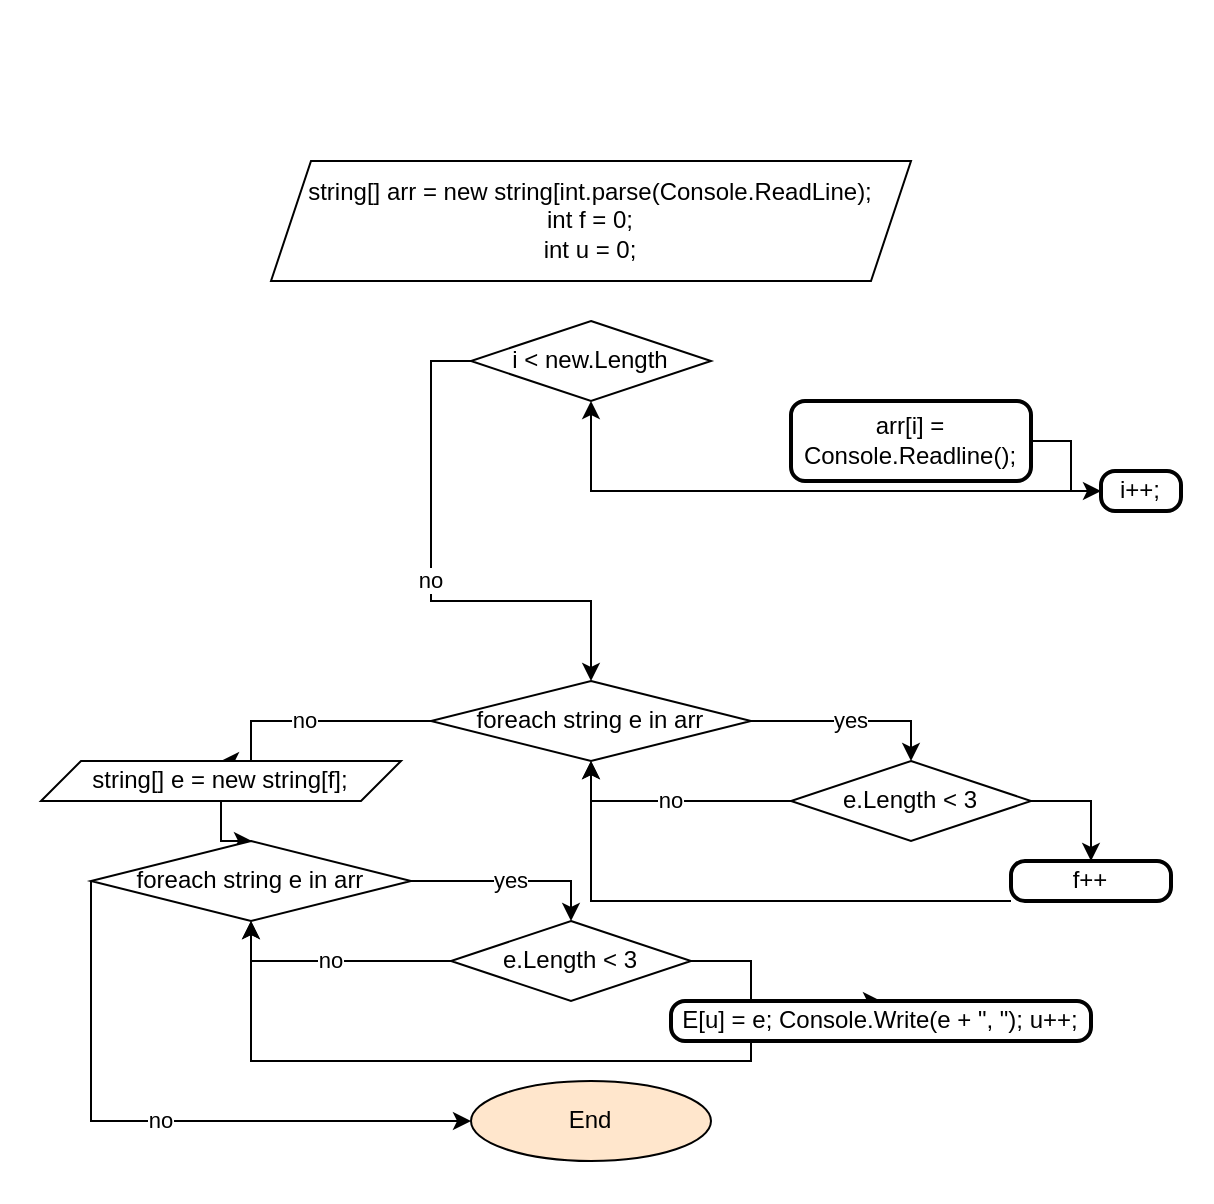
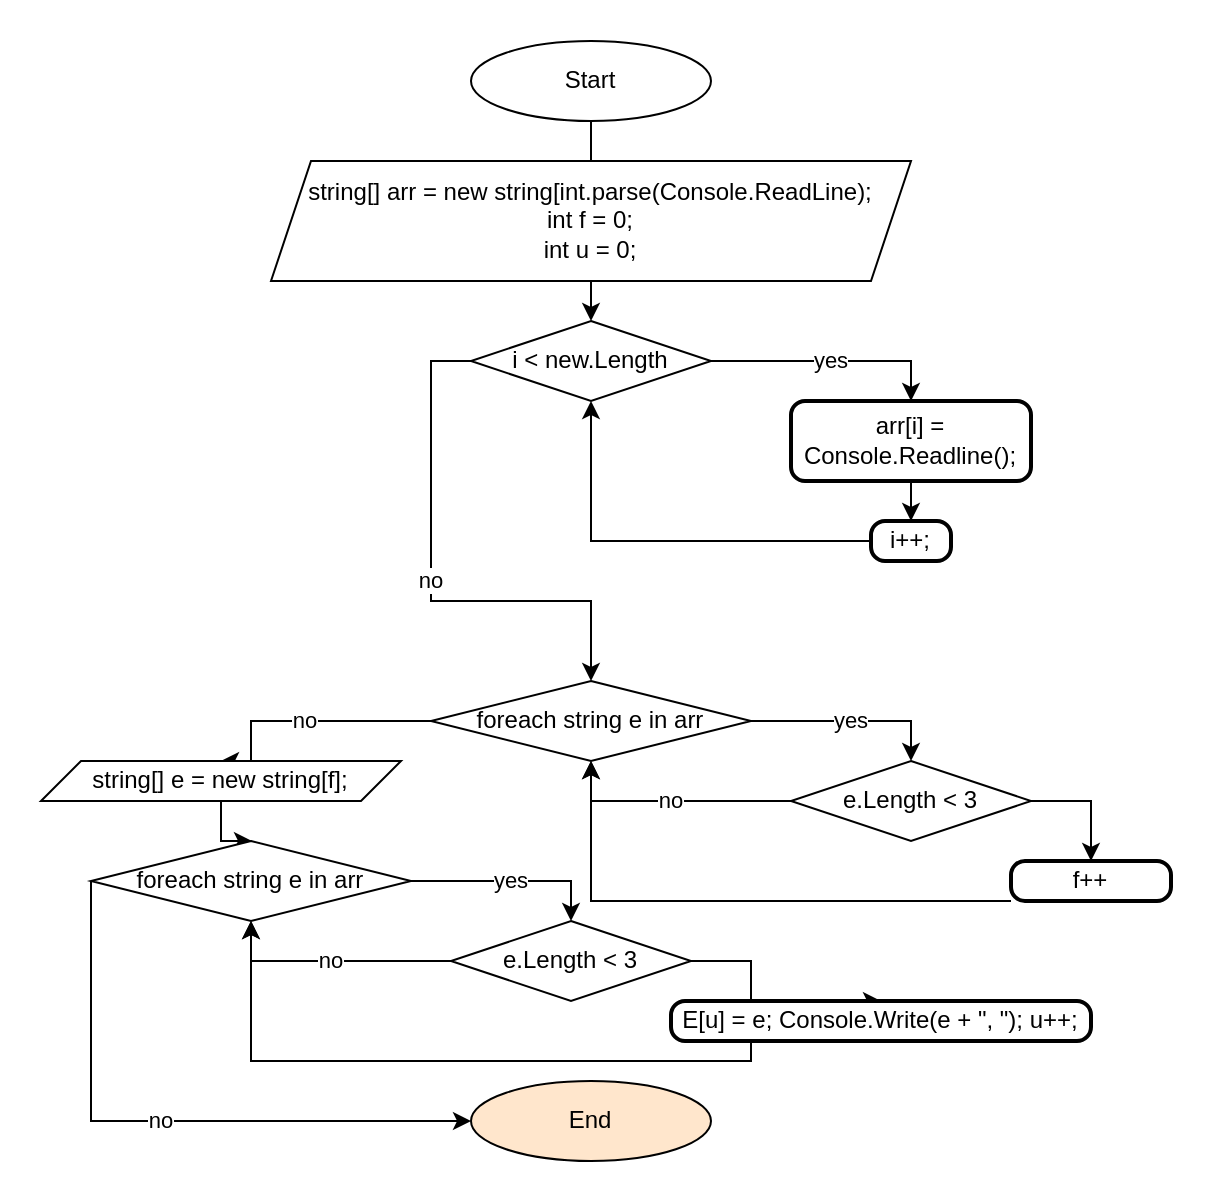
  <mxCell id="0" />
  <mxCell id="1" parent="0" />
+ <mxCell id="2" value="" style="edgeStyle=orthogonalEdgeStyle;rounded=0;orthogonalLoop=1;jettySize=auto;html=1;" edge="1" parent="1" source="3" target="7"><mxGeometry relative="1" as="geometry" /></mxCell>
+ <mxCell id="3" value="Start" style="ellipse;whiteSpace=wrap;html=1;" vertex="1" parent="1"><mxGeometry x="235" width="120" height="40" as="geometry" y="20" /></mxCell>
  <mxCell id="4" value="string[] arr = new string[int.parse(Console.ReadLine);&lt;br&gt;int f = 0;&lt;br&gt;int u = 0;" style="shape=parallelogram;perimeter=parallelogramPerimeter;whiteSpace=wrap;html=1;fixedSize=1;" vertex="1" parent="1"><mxGeometry x="135" y="80" width="320" height="60" as="geometry" /></mxCell>
+ <mxCell id="5" value="yes" style="edgeStyle=orthogonalEdgeStyle;rounded=0;orthogonalLoop=1;jettySize=auto;html=1;entryX=0.5;entryY=0;entryDx=0;entryDy=0;" edge="1" parent="1" source="7" target="9"><mxGeometry relative="1" as="geometry" /></mxCell>
  <mxCell id="6" value="no" style="edgeStyle=orthogonalEdgeStyle;rounded=0;orthogonalLoop=1;jettySize=auto;html=1;entryX=0.5;entryY=0;entryDx=0;entryDy=0;" edge="1" parent="1" source="7" target="14"><mxGeometry relative="1" as="geometry"><mxPoint x="295" y="300" as="targetPoint" /><Array as="points"><mxPoint x="215" y="180" /><mxPoint x="215" y="300" /><mxPoint x="295" y="300" /></Array></mxGeometry></mxCell>
  <mxCell id="7" value="i &amp;lt; new.Length" style="rhombus;whiteSpace=wrap;html=1;" vertex="1" parent="1"><mxGeometry x="235" y="160" width="120" height="40" as="geometry" /></mxCell>
  <mxCell id="8" value="" style="edgeStyle=orthogonalEdgeStyle;rounded=0;orthogonalLoop=1;jettySize=auto;html=1;" edge="1" parent="1" source="9" target="11"><mxGeometry relative="1" as="geometry" /></mxCell>
  <mxCell id="9" value="arr[i] = Console.Readline();" style="rounded=1;whiteSpace=wrap;html=1;absoluteArcSize=1;arcSize=14;strokeWidth=2;" vertex="1" parent="1"><mxGeometry x="395" y="200" width="120" height="40" as="geometry" /></mxCell>
  <mxCell id="10" style="edgeStyle=orthogonalEdgeStyle;rounded=0;orthogonalLoop=1;jettySize=auto;html=1;entryX=0.5;entryY=1;entryDx=0;entryDy=0;" edge="1" parent="1" source="11" target="7"><mxGeometry relative="1" as="geometry" /></mxCell>
- <mxCell id="11" value="i++;" style="rounded=1;whiteSpace=wrap;html=1;absoluteArcSize=1;arcSize=14;strokeWidth=2;" vertex="1" parent="1"><mxGeometry x="550" y="235" width="40" height="20" as="geometry" /></mxCell>
+ <mxCell id="11" value="i++;" style="rounded=1;whiteSpace=wrap;html=1;absoluteArcSize=1;arcSize=14;strokeWidth=2;" vertex="1" parent="1"><mxGeometry x="435" y="260" width="40" height="20" as="geometry" /></mxCell>
  <mxCell id="12" value="yes" style="edgeStyle=orthogonalEdgeStyle;rounded=0;orthogonalLoop=1;jettySize=auto;html=1;entryX=0.5;entryY=0;entryDx=0;entryDy=0;" edge="1" parent="1" source="14" target="17"><mxGeometry relative="1" as="geometry" /></mxCell>
  <mxCell id="13" value="no" style="edgeStyle=orthogonalEdgeStyle;rounded=0;orthogonalLoop=1;jettySize=auto;html=1;entryX=0.5;entryY=0;entryDx=0;entryDy=0;" edge="1" parent="1" source="14" target="21"><mxGeometry relative="1" as="geometry"><Array as="points"><mxPoint x="125" y="360" /></Array></mxGeometry></mxCell>
  <mxCell id="14" value="foreach string e in arr" style="rhombus;whiteSpace=wrap;html=1;" vertex="1" parent="1"><mxGeometry x="215" y="340" width="160" height="40" as="geometry" /></mxCell>
  <mxCell id="15" value="no" style="edgeStyle=orthogonalEdgeStyle;rounded=0;orthogonalLoop=1;jettySize=auto;html=1;entryX=0.5;entryY=1;entryDx=0;entryDy=0;" edge="1" parent="1" source="17" target="14"><mxGeometry relative="1" as="geometry" /></mxCell>
  <mxCell id="16" style="edgeStyle=orthogonalEdgeStyle;rounded=0;orthogonalLoop=1;jettySize=auto;html=1;entryX=0.5;entryY=0;entryDx=0;entryDy=0;" edge="1" parent="1" source="17" target="19"><mxGeometry relative="1" as="geometry"><mxPoint x="555" y="420" as="targetPoint" /><Array as="points"><mxPoint x="545" y="400" /></Array></mxGeometry></mxCell>
  <mxCell id="17" value="e.Length &amp;lt; 3" style="rhombus;whiteSpace=wrap;html=1;" vertex="1" parent="1"><mxGeometry x="395" y="380" width="120" height="40" as="geometry" /></mxCell>
  <mxCell id="18" style="edgeStyle=orthogonalEdgeStyle;rounded=0;orthogonalLoop=1;jettySize=auto;html=1;entryX=0.5;entryY=1;entryDx=0;entryDy=0;" edge="1" parent="1" source="19" target="14"><mxGeometry relative="1" as="geometry"><Array as="points"><mxPoint x="545" y="450" /><mxPoint x="295" y="450" /></Array></mxGeometry></mxCell>
  <mxCell id="19" value="f++" style="rounded=1;whiteSpace=wrap;html=1;absoluteArcSize=1;arcSize=14;strokeWidth=2;" vertex="1" parent="1"><mxGeometry x="505" y="430" width="80" height="20" as="geometry" /></mxCell>
  <mxCell id="20" value="" style="edgeStyle=orthogonalEdgeStyle;rounded=0;orthogonalLoop=1;jettySize=auto;html=1;" edge="1" parent="1" source="21"><mxGeometry relative="1" as="geometry"><mxPoint x="125" y="420" as="targetPoint" /></mxGeometry></mxCell>
  <mxCell id="21" value="string[] e = new string[f];" style="shape=parallelogram;perimeter=parallelogramPerimeter;whiteSpace=wrap;html=1;fixedSize=1;" vertex="1" parent="1"><mxGeometry x="20" y="380" width="180" height="20" as="geometry" /></mxCell>
  <mxCell id="22" value="yes" style="edgeStyle=orthogonalEdgeStyle;rounded=0;orthogonalLoop=1;jettySize=auto;html=1;entryX=0.5;entryY=0;entryDx=0;entryDy=0;" edge="1" parent="1" source="24" target="27"><mxGeometry relative="1" as="geometry" /></mxCell>
  <mxCell id="23" value="no" style="edgeStyle=orthogonalEdgeStyle;rounded=0;orthogonalLoop=1;jettySize=auto;html=1;exitX=0;exitY=0.5;exitDx=0;exitDy=0;entryX=0;entryY=0.5;entryDx=0;entryDy=0;" edge="1" parent="1" source="24" target="30"><mxGeometry relative="1" as="geometry"><Array as="points"><mxPoint x="45" y="560" /></Array></mxGeometry></mxCell>
  <mxCell id="24" value="foreach string e in arr" style="rhombus;whiteSpace=wrap;html=1;" vertex="1" parent="1"><mxGeometry x="45" y="420" width="160" height="40" as="geometry" /></mxCell>
  <mxCell id="25" value="no" style="edgeStyle=orthogonalEdgeStyle;rounded=0;orthogonalLoop=1;jettySize=auto;html=1;entryX=0.5;entryY=1;entryDx=0;entryDy=0;" edge="1" parent="1" source="27" target="24"><mxGeometry relative="1" as="geometry" /></mxCell>
  <mxCell id="26" style="edgeStyle=orthogonalEdgeStyle;rounded=0;orthogonalLoop=1;jettySize=auto;html=1;entryX=0.5;entryY=0;entryDx=0;entryDy=0;" edge="1" parent="1" source="27" target="29"><mxGeometry relative="1" as="geometry"><mxPoint x="385" y="500" as="targetPoint" /><Array as="points"><mxPoint x="375" y="480" /></Array></mxGeometry></mxCell>
  <mxCell id="27" value="e.Length &amp;lt; 3" style="rhombus;whiteSpace=wrap;html=1;" vertex="1" parent="1"><mxGeometry x="225" y="460" width="120" height="40" as="geometry" /></mxCell>
  <mxCell id="28" style="edgeStyle=orthogonalEdgeStyle;rounded=0;orthogonalLoop=1;jettySize=auto;html=1;entryX=0.5;entryY=1;entryDx=0;entryDy=0;" edge="1" parent="1" source="29" target="24"><mxGeometry relative="1" as="geometry"><Array as="points"><mxPoint x="375" y="530" /><mxPoint x="125" y="530" /></Array></mxGeometry></mxCell>
  <mxCell id="29" value="E[u] = e; Console.Write(e + &quot;, &quot;); u++;" style="rounded=1;whiteSpace=wrap;html=1;absoluteArcSize=1;arcSize=14;strokeWidth=2;" vertex="1" parent="1"><mxGeometry x="335" y="500" width="210" height="20" as="geometry" /></mxCell>
  <mxCell id="30" value="End" style="ellipse;whiteSpace=wrap;html=1;fillColor=#ffe6cc;" vertex="1" parent="1"><mxGeometry x="235" y="540" width="120" height="40" as="geometry" /></mxCell>
